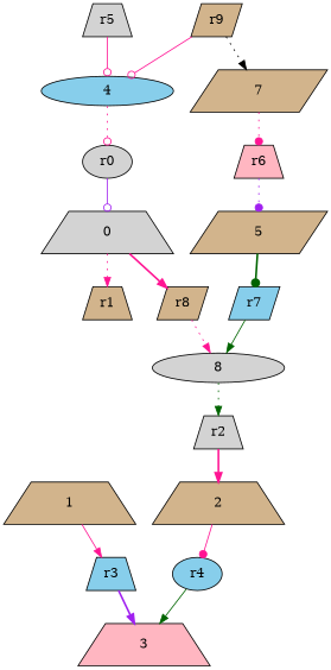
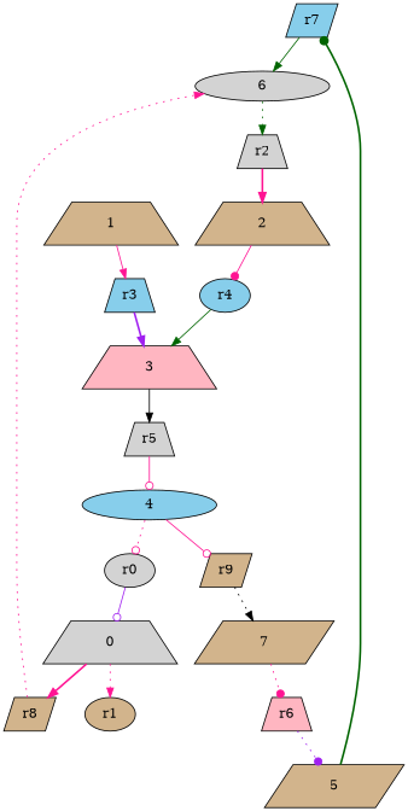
  digraph {
    node [fillcolor=tan fixedsize=2 shape=trapezium style=filled]
    edge [arrowhead=normal color=deeppink style=solid]
    r7 [color=black fillcolor=skyblue shape=parallelogram]
    r0 [color=black fillcolor=lightgrey shape=ellipse]
-   r1
+   r1 [shape=ellipse]
    r8 [shape=parallelogram]
    r2 [fillcolor=lightgrey]
    r3 [fillcolor=skyblue]
    r4 [fillcolor=skyblue shape=ellipse]
    r6 [fillcolor=lightpink]
    r9 [shape=parallelogram]
    r5 [fillcolor=lightgrey]
    0 [fillcolor=lightgrey forcelabels=false height=0.2 width=2 fixedsize=""]
    1 [forcelabels=false height=0.2 width=2 fixedsize=""]
    2 [forcelabels=false height=0.2 width=2 fixedsize=""]
    3 [fillcolor=lightpink forcelabels=false height=0.2 width=2 fixedsize=""]
    4 [fillcolor=skyblue forcelabels=false height=0.2 shape=ellipse width=2 fixedsize=""]
    5 [forcelabels=false height=0.2 shape=parallelogram width=2 fixedsize=""]
-   6 [fillcolor=lightgrey forcelabels=false height=0.2 shape=ellipse width=2 label=8 fixedsize=""]
+   6 [fillcolor=lightgrey forcelabels=false height=0.2 shape=ellipse width=2 fixedsize=""]
    7 [forcelabels=false height=0.2 shape=parallelogram width=2 fixedsize=""]
    subgraph sub_1 {
      r7
      r0
    }
    subgraph sub_2 {
      r1
      r8
      r2
      r3
      r4
      r6
      r9
      r5
    }
    subgraph sub_3 {
      0
      1
      2
      3
      4
      5
      6
      7
    }
    r7 -> 6 [color=darkgreen]
    r0 -> 0 [arrowhead=odot color=purple]
    r8 -> 6 [style=dotted]
    r2 -> 2 [style=bold]
    r3 -> 3 [color=purple style=bold]
    r4 -> 3 [color=darkgreen]
    r6 -> 5 [arrowhead=dot color=purple style=dotted]
    r9 -> 7 [color=black style=dotted]
    r5 -> 4 [arrowhead=odot]
    0 -> r1 [style=dotted]
    0 -> r8 [style=bold]
    1 -> r3
    2 -> r4 [arrowhead=dot]
+   3 -> r5 [color=black]
    4 -> r0 [arrowhead=odot style=dotted]
-   r9 -> 4 [arrowhead=odot]
+   4 -> r9 [arrowhead=odot]
    5 -> r7 [arrowhead=dot color=darkgreen style=bold]
    6 -> r2 [color=darkgreen style=dotted]
    7 -> r6 [arrowhead=dot style=dotted]
  }
